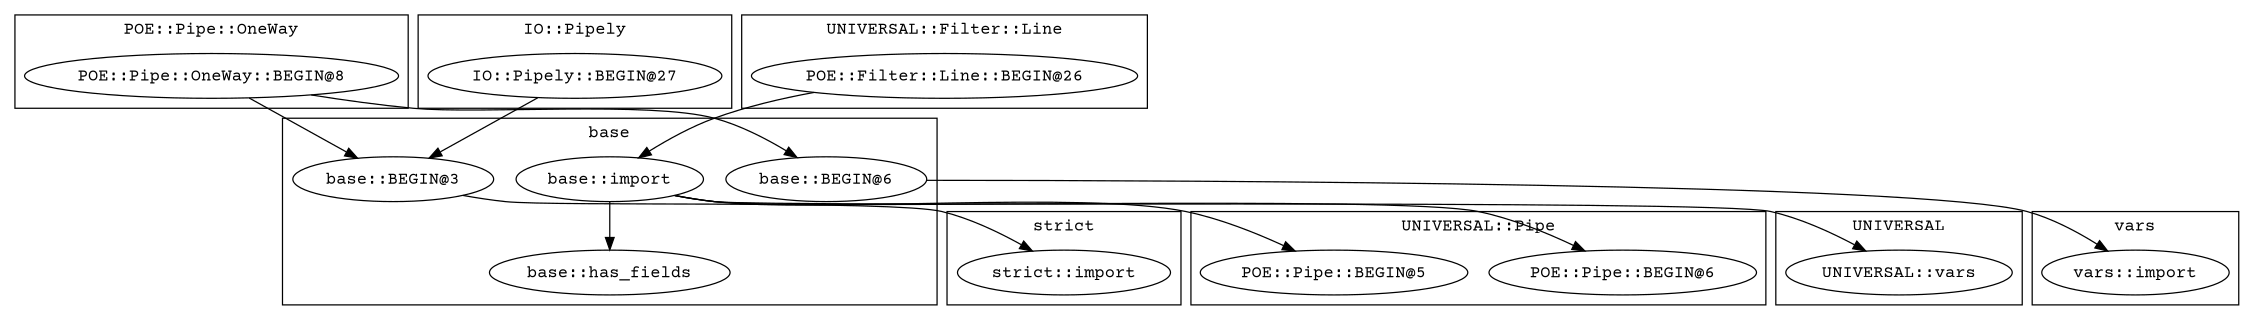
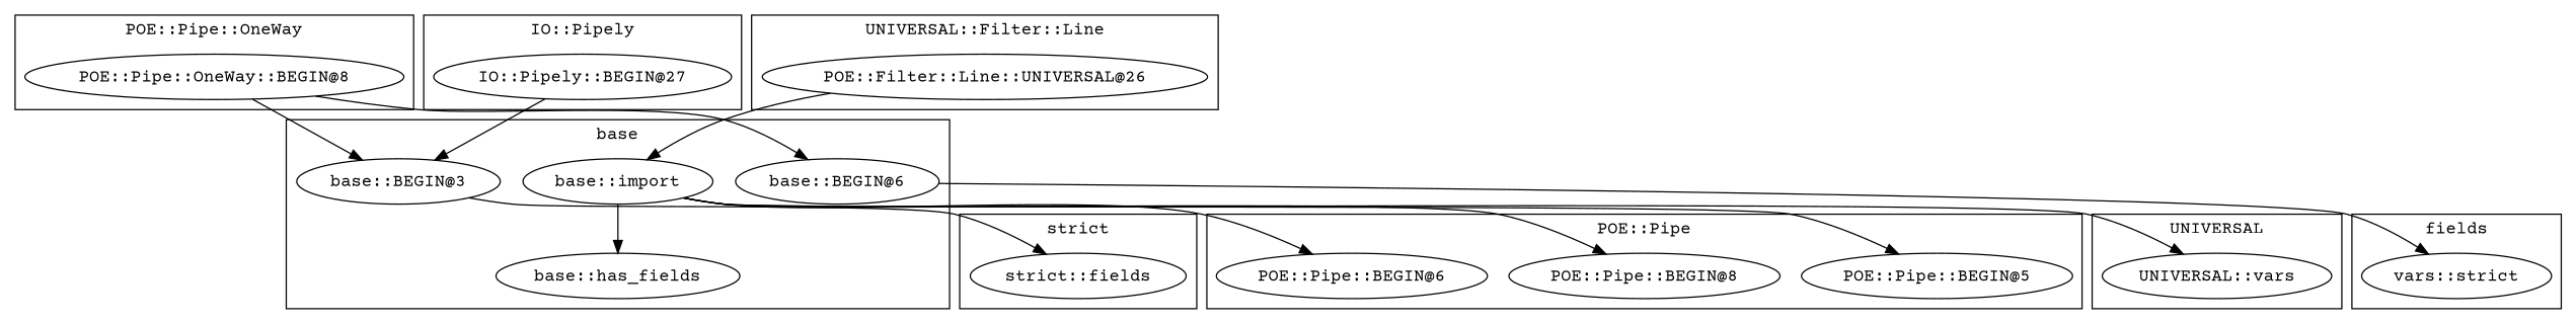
  digraph {
    fontname="Courier Prime"
    node [fontname="Courier Prime"]
    edge [fontname="Courier Prime"]
    "base::BEGIN@3"
    "base::has_fields"
    "base::import"
    n4 [label="base::BEGIN@6"]
    "POE::Pipe::BEGIN@6"
    "POE::Pipe::BEGIN@5"
+   "POE::Pipe::BEGIN@8"
    "POE::Pipe::OneWay::BEGIN@8"
-   "strict::import"
+   "strict::import" [label="strict::fields"]
    "IO::Pipely::BEGIN@27"
    n11 [label="UNIVERSAL::vars"]
-   "POE::Filter::Line::BEGIN@26"
-   "vars::import"
+   "POE::Filter::Line::BEGIN@26" [label="POE::Filter::Line::UNIVERSAL@26"]
+   "vars::import" [label="vars::strict"]
    subgraph cluster_1 {
      label=base
      "base::BEGIN@3"
      "base::has_fields"
      "base::import"
      n4
    }
    subgraph cluster_2 {
-     label="UNIVERSAL::Pipe"
+     label="POE::Pipe"
      "POE::Pipe::BEGIN@6"
      "POE::Pipe::BEGIN@5"
+     "POE::Pipe::BEGIN@8"
    }
    subgraph cluster_3 {
      label="POE::Pipe::OneWay"
      "POE::Pipe::OneWay::BEGIN@8"
    }
    subgraph cluster_4 {
      label="strict"
      "strict::import"
    }
    subgraph cluster_5 {
      label="IO::Pipely"
      "IO::Pipely::BEGIN@27"
    }
    subgraph cluster_6 {
      label=UNIVERSAL
      n11
    }
    subgraph cluster_7 {
      label="UNIVERSAL::Filter::Line"
      "POE::Filter::Line::BEGIN@26"
    }
    subgraph cluster_8 {
-     label=vars
+     label=fields
      "vars::import"
    }
    "base::BEGIN@3" -> "strict::import"
    "base::import" -> "base::has_fields"
    "base::import" -> "POE::Pipe::BEGIN@6"
    "base::import" -> "POE::Pipe::BEGIN@5"
+   "base::import" -> "POE::Pipe::BEGIN@8"
    "base::import" -> n11
    n4 -> "vars::import"
    "POE::Pipe::OneWay::BEGIN@8" -> "base::BEGIN@3"
    "POE::Pipe::OneWay::BEGIN@8" -> n4
    "IO::Pipely::BEGIN@27" -> "base::BEGIN@3"
    "POE::Filter::Line::BEGIN@26" -> "base::import"
  }
